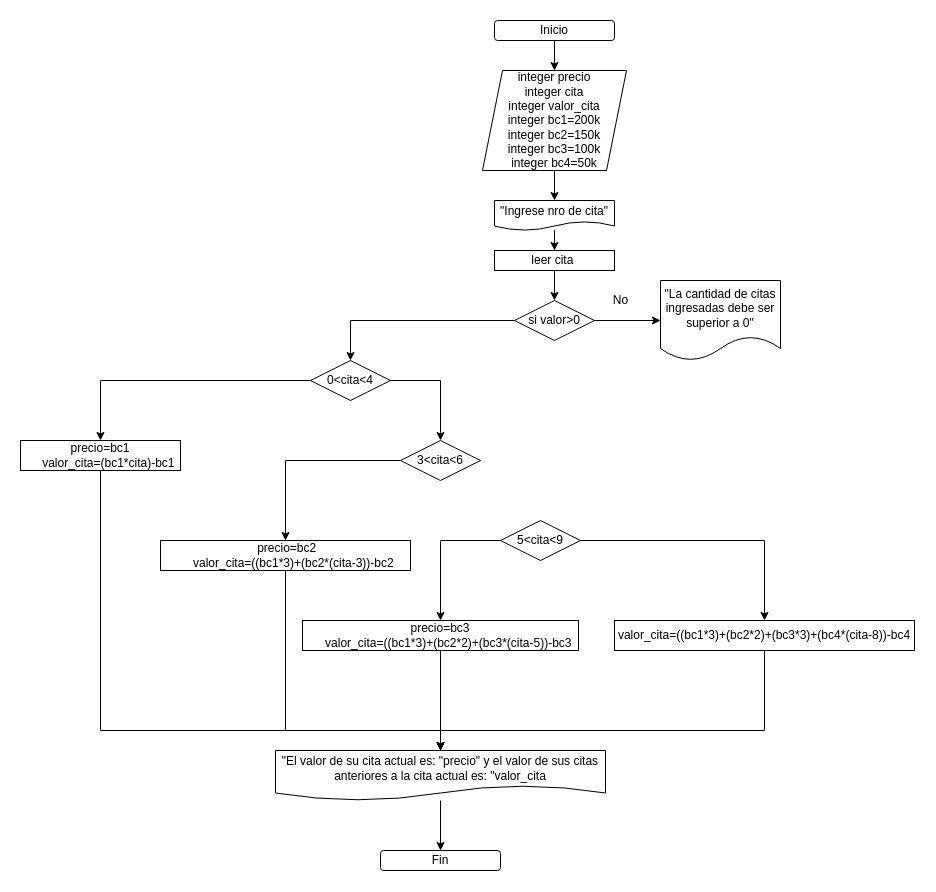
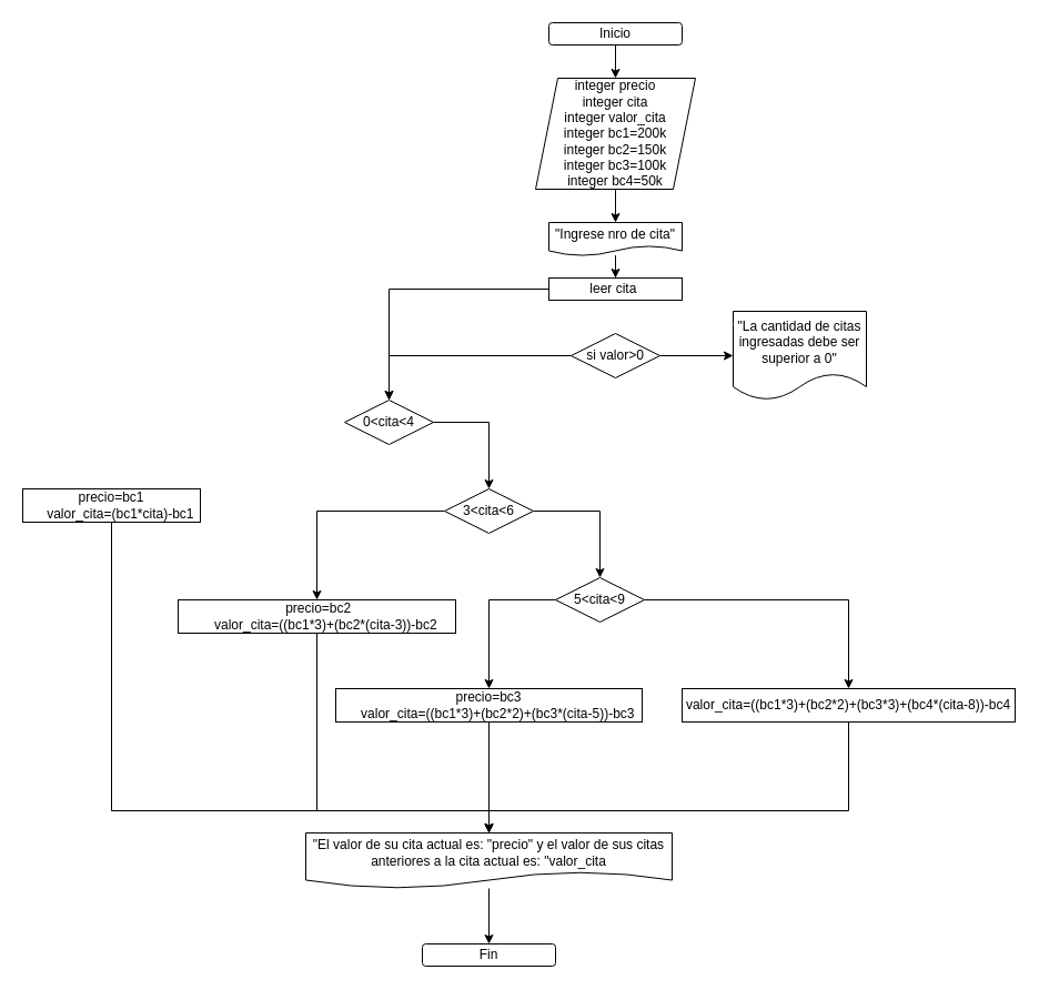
  <mxCell id="0" />
  <mxCell id="1" parent="0" />
  <mxCell id="2" style="edgeStyle=orthogonalEdgeStyle;rounded=0;orthogonalLoop=1;jettySize=auto;html=1;" edge="1" parent="1" source="3" target="5"><mxGeometry relative="1" as="geometry" /></mxCell>
  <mxCell id="3" value="Inicio" style="rounded=1;whiteSpace=wrap;html=1;" vertex="1" parent="1"><mxGeometry x="494" y="20" width="120" height="20" as="geometry" /></mxCell>
  <mxCell id="4" style="edgeStyle=orthogonalEdgeStyle;rounded=0;orthogonalLoop=1;jettySize=auto;html=1;entryX=0.5;entryY=0;entryDx=0;entryDy=0;" edge="1" parent="1" source="5" target="7"><mxGeometry relative="1" as="geometry" /></mxCell>
  <mxCell id="5" value="&lt;div&gt;integer precio&lt;/div&gt;&lt;div&gt;integer cita&lt;/div&gt;&lt;div&gt;integer valor_cita&lt;/div&gt;&lt;div&gt;integer bc1=200k&lt;/div&gt;&lt;div&gt;integer bc2=150k&lt;/div&gt;&lt;div&gt;integer bc3=100k&lt;/div&gt;&lt;div&gt;integer bc4=50k&lt;/div&gt;" style="shape=parallelogram;perimeter=parallelogramPerimeter;whiteSpace=wrap;html=1;fixedSize=1;" vertex="1" parent="1"><mxGeometry x="482" y="70" width="144" height="100" as="geometry" /></mxCell>
  <mxCell id="6" style="edgeStyle=orthogonalEdgeStyle;rounded=0;orthogonalLoop=1;jettySize=auto;html=1;entryX=0.5;entryY=0;entryDx=0;entryDy=0;" edge="1" parent="1" source="7" target="9"><mxGeometry relative="1" as="geometry" /></mxCell>
  <mxCell id="7" value="&quot;Ingrese nro de cita&quot;" style="shape=document;whiteSpace=wrap;html=1;boundedLbl=1;" vertex="1" parent="1"><mxGeometry x="494" y="200" width="120" height="30" as="geometry" /></mxCell>
- <mxCell id="8" style="edgeStyle=orthogonalEdgeStyle;rounded=0;orthogonalLoop=1;jettySize=auto;html=1;" edge="1" parent="1" source="9" target="12"><mxGeometry relative="1" as="geometry" /></mxCell>
+ <mxCell id="8" style="edgeStyle=orthogonalEdgeStyle;rounded=0;orthogonalLoop=1;jettySize=auto;html=1;" edge="1" parent="1" source="9" target="17"><mxGeometry relative="1" as="geometry" /></mxCell>
  <mxCell id="9" value="leer cita&amp;nbsp;" style="rounded=0;whiteSpace=wrap;html=1;" vertex="1" parent="1"><mxGeometry x="494" y="250" width="120" height="20" as="geometry" /></mxCell>
  <mxCell id="10" style="edgeStyle=orthogonalEdgeStyle;rounded=0;orthogonalLoop=1;jettySize=auto;html=1;exitX=1;exitY=0.5;exitDx=0;exitDy=0;entryX=0;entryY=0.5;entryDx=0;entryDy=0;" edge="1" parent="1" source="12" target="13"><mxGeometry relative="1" as="geometry" /></mxCell>
  <mxCell id="11" style="edgeStyle=orthogonalEdgeStyle;rounded=0;orthogonalLoop=1;jettySize=auto;html=1;entryX=0.5;entryY=0;entryDx=0;entryDy=0;" edge="1" parent="1" source="12" target="17"><mxGeometry relative="1" as="geometry" /></mxCell>
  <mxCell id="12" value="si valor&amp;gt;0" style="rhombus;whiteSpace=wrap;html=1;" vertex="1" parent="1"><mxGeometry x="514" y="300" width="80" height="40" as="geometry" /></mxCell>
  <mxCell id="13" value="&quot;La cantidad de citas ingresadas debe ser superior a 0&quot;" style="shape=document;whiteSpace=wrap;html=1;boundedLbl=1;" vertex="1" parent="1"><mxGeometry x="660" y="280" width="120" height="80" as="geometry" /></mxCell>
- <mxCell id="14" value="No" style="text;html=1;align=center;verticalAlign=middle;resizable=0;points=[];autosize=1;strokeColor=none;" vertex="1" parent="1"><mxGeometry x="605" y="290" width="30" height="20" as="geometry" /></mxCell>
  <mxCell id="15" style="edgeStyle=orthogonalEdgeStyle;rounded=0;orthogonalLoop=1;jettySize=auto;html=1;entryX=0.5;entryY=0;entryDx=0;entryDy=0;" edge="1" parent="1" source="17" target="20"><mxGeometry relative="1" as="geometry" /></mxCell>
- <mxCell id="16" style="edgeStyle=orthogonalEdgeStyle;rounded=0;orthogonalLoop=1;jettySize=auto;html=1;exitX=0;exitY=0.5;exitDx=0;exitDy=0;entryX=0.5;entryY=0;entryDx=0;entryDy=0;" edge="1" parent="1" source="17" target="25"><mxGeometry relative="1" as="geometry" /></mxCell>
  <mxCell id="17" value="0&amp;lt;cita&amp;lt;4" style="rhombus;whiteSpace=wrap;html=1;" vertex="1" parent="1"><mxGeometry x="310" y="360" width="80" height="40" as="geometry" /></mxCell>
+ <mxCell id="18" style="edgeStyle=orthogonalEdgeStyle;rounded=0;orthogonalLoop=1;jettySize=auto;html=1;entryX=0.5;entryY=0;entryDx=0;entryDy=0;" edge="1" parent="1" source="20" target="23"><mxGeometry relative="1" as="geometry" /></mxCell>
  <mxCell id="19" style="edgeStyle=orthogonalEdgeStyle;rounded=0;orthogonalLoop=1;jettySize=auto;html=1;entryX=0.5;entryY=0;entryDx=0;entryDy=0;" edge="1" parent="1" source="20" target="27"><mxGeometry relative="1" as="geometry"><Array as="points"><mxPoint x="285" y="460" /></Array></mxGeometry></mxCell>
  <mxCell id="20" value="3&amp;lt;cita&amp;lt;6" style="rhombus;whiteSpace=wrap;html=1;" vertex="1" parent="1"><mxGeometry x="400" y="440" width="80" height="40" as="geometry" /></mxCell>
  <mxCell id="21" style="edgeStyle=orthogonalEdgeStyle;rounded=0;orthogonalLoop=1;jettySize=auto;html=1;" edge="1" parent="1" source="23" target="29"><mxGeometry relative="1" as="geometry"><Array as="points"><mxPoint x="440" y="540" /></Array></mxGeometry></mxCell>
  <mxCell id="22" style="edgeStyle=orthogonalEdgeStyle;rounded=0;orthogonalLoop=1;jettySize=auto;html=1;entryX=0.5;entryY=0;entryDx=0;entryDy=0;" edge="1" parent="1" source="23" target="31"><mxGeometry relative="1" as="geometry" /></mxCell>
  <mxCell id="23" value="5&amp;lt;cita&amp;lt;9" style="rhombus;whiteSpace=wrap;html=1;" vertex="1" parent="1"><mxGeometry x="500" y="520" width="80" height="40" as="geometry" /></mxCell>
  <mxCell id="24" style="edgeStyle=orthogonalEdgeStyle;rounded=0;orthogonalLoop=1;jettySize=auto;html=1;entryX=0.5;entryY=0;entryDx=0;entryDy=0;" edge="1" parent="1" source="25" target="33"><mxGeometry relative="1" as="geometry"><Array as="points"><mxPoint x="100" y="730" /><mxPoint x="440" y="730" /></Array></mxGeometry></mxCell>
  <mxCell id="25" value="&lt;div&gt;precio=bc1&lt;/div&gt;&lt;div&gt;&lt;span&gt;&#09;&lt;/span&gt;&amp;nbsp; &amp;nbsp; &amp;nbsp;valor_cita=(bc1*cita)-bc1&lt;/div&gt;" style="rounded=0;whiteSpace=wrap;html=1;" vertex="1" parent="1"><mxGeometry x="20" y="440" width="160" height="30" as="geometry" /></mxCell>
  <mxCell id="26" style="edgeStyle=orthogonalEdgeStyle;rounded=0;orthogonalLoop=1;jettySize=auto;html=1;" edge="1" parent="1" source="27" target="33"><mxGeometry relative="1" as="geometry"><Array as="points"><mxPoint x="285" y="730" /><mxPoint x="440" y="730" /></Array></mxGeometry></mxCell>
  <mxCell id="27" value="&lt;div&gt;&amp;nbsp;precio=bc2&lt;/div&gt;&lt;div&gt;&lt;span&gt;&#09;&lt;/span&gt;&amp;nbsp; &amp;nbsp; &amp;nbsp;valor_cita=((bc1*3)+(bc2*(cita-3))-bc2&lt;/div&gt;" style="rounded=0;whiteSpace=wrap;html=1;" vertex="1" parent="1"><mxGeometry x="160" y="540" width="250" height="30" as="geometry" /></mxCell>
  <mxCell id="28" style="edgeStyle=orthogonalEdgeStyle;rounded=0;orthogonalLoop=1;jettySize=auto;html=1;" edge="1" parent="1" source="29" target="33"><mxGeometry relative="1" as="geometry" /></mxCell>
  <mxCell id="29" value="&lt;div&gt;precio=bc3&lt;/div&gt;&lt;div&gt;&lt;span&gt;&#09;&lt;/span&gt;&amp;nbsp; &amp;nbsp; &amp;nbsp;valor_cita=((bc1*3)+(bc2*2)+(bc3*(cita-5))-bc3&lt;/div&gt;" style="rounded=0;whiteSpace=wrap;html=1;" vertex="1" parent="1"><mxGeometry x="302" y="620" width="276" height="30" as="geometry" /></mxCell>
  <mxCell id="30" style="edgeStyle=orthogonalEdgeStyle;rounded=0;orthogonalLoop=1;jettySize=auto;html=1;entryX=0.5;entryY=0;entryDx=0;entryDy=0;" edge="1" parent="1" source="31" target="33"><mxGeometry relative="1" as="geometry"><Array as="points"><mxPoint x="764" y="730" /><mxPoint x="440" y="730" /></Array></mxGeometry></mxCell>
  <mxCell id="31" value="valor_cita=((bc1*3)+(bc2*2)+(bc3*3)+(bc4*(cita-8))-bc4" style="rounded=0;whiteSpace=wrap;html=1;" vertex="1" parent="1"><mxGeometry x="614" y="620" width="300" height="30" as="geometry" /></mxCell>
  <mxCell id="32" style="edgeStyle=orthogonalEdgeStyle;rounded=0;orthogonalLoop=1;jettySize=auto;html=1;entryX=0.5;entryY=0;entryDx=0;entryDy=0;" edge="1" parent="1" source="33" target="34"><mxGeometry relative="1" as="geometry" /></mxCell>
  <mxCell id="33" value="&quot;El valor de su cita actual es: &quot;precio&quot; y el valor de sus citas anteriores a la cita actual es: &quot;valor_cita" style="shape=document;whiteSpace=wrap;html=1;boundedLbl=1;" vertex="1" parent="1"><mxGeometry x="275" y="750" width="330" height="50" as="geometry" /></mxCell>
  <mxCell id="34" value="Fin" style="rounded=1;whiteSpace=wrap;html=1;" vertex="1" parent="1"><mxGeometry x="380" y="850" width="120" height="20" as="geometry" /></mxCell>
